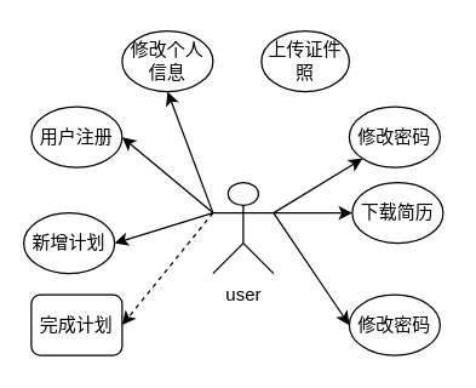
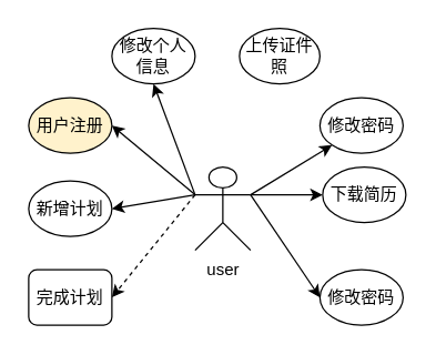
  <mxCell id="0" />
  <mxCell id="1" parent="0" />
  <mxCell id="2" style="rounded=0;orthogonalLoop=1;jettySize=auto;html=1;exitX=0;exitY=0.333;exitDx=0;exitDy=0;exitPerimeter=0;entryX=1;entryY=0.5;entryDx=0;entryDy=0;endArrow=classic;endFill=1;" parent="1" source="9" target="10" edge="1"><mxGeometry relative="1" as="geometry" /></mxCell>
  <mxCell id="3" style="rounded=0;orthogonalLoop=1;jettySize=auto;html=1;exitX=0;exitY=0.333;exitDx=0;exitDy=0;exitPerimeter=0;entryX=1;entryY=0.5;entryDx=0;entryDy=0;" parent="1" source="9" target="11" edge="1"><mxGeometry relative="1" as="geometry" /></mxCell>
  <mxCell id="4" style="rounded=0;orthogonalLoop=1;jettySize=auto;html=1;exitX=0;exitY=0.333;exitDx=0;exitDy=0;exitPerimeter=0;entryX=1;entryY=0.5;entryDx=0;entryDy=0;dashed=1;" parent="1" source="9" target="16" edge="1"><mxGeometry relative="1" as="geometry" /></mxCell>
  <mxCell id="5" style="rounded=0;orthogonalLoop=1;jettySize=auto;html=1;exitX=0;exitY=0.333;exitDx=0;exitDy=0;exitPerimeter=0;entryX=0.5;entryY=1;entryDx=0;entryDy=0;" parent="1" source="9" target="17" edge="1"><mxGeometry relative="1" as="geometry" /></mxCell>
  <mxCell id="6" style="rounded=0;orthogonalLoop=1;jettySize=auto;html=1;exitX=1;exitY=0.333;exitDx=0;exitDy=0;exitPerimeter=0;entryX=0;entryY=1;entryDx=0;entryDy=0;" parent="1" source="9" target="13" edge="1"><mxGeometry relative="1" as="geometry" /></mxCell>
  <mxCell id="7" style="rounded=0;orthogonalLoop=1;jettySize=auto;html=1;exitX=1;exitY=0.333;exitDx=0;exitDy=0;exitPerimeter=0;" parent="1" source="9" target="14" edge="1"><mxGeometry relative="1" as="geometry" /></mxCell>
  <mxCell id="8" style="rounded=0;orthogonalLoop=1;jettySize=auto;html=1;exitX=1;exitY=0.333;exitDx=0;exitDy=0;exitPerimeter=0;entryX=0;entryY=0.5;entryDx=0;entryDy=0;" parent="1" source="9" target="15" edge="1"><mxGeometry relative="1" as="geometry" /></mxCell>
  <mxCell id="9" value="user" style="shape=umlActor;verticalLabelPosition=bottom;verticalAlign=top;html=1;outlineConnect=0;" parent="1" vertex="1"><mxGeometry x="140" y="120" width="40" height="60" as="geometry" /></mxCell>
- <mxCell id="10" value="用户注册" style="ellipse;whiteSpace=wrap;html=1;" parent="1" vertex="1"><mxGeometry x="20" y="70" width="60" height="40" as="geometry" /></mxCell>
- <mxCell id="11" value="新增计划" style="ellipse;whiteSpace=wrap;html=1;" parent="1" vertex="1"><mxGeometry x="15" y="140" width="60" height="40" as="geometry" /></mxCell>
+ <mxCell id="10" value="用户注册" style="ellipse;whiteSpace=wrap;html=1;fillColor=#fff2cc;" parent="1" vertex="1"><mxGeometry x="20" y="70" width="60" height="40" as="geometry" /></mxCell>
+ <mxCell id="11" value="新增计划" style="ellipse;whiteSpace=wrap;html=1;" parent="1" vertex="1"><mxGeometry x="20" y="130" width="60" height="40" as="geometry" /></mxCell>
  <mxCell id="12" value="上传证件照" style="ellipse;whiteSpace=wrap;html=1;" parent="1" vertex="1"><mxGeometry x="172" y="20" width="58" height="40" as="geometry" /></mxCell>
  <mxCell id="13" value="修改密码" style="ellipse;whiteSpace=wrap;html=1;" parent="1" vertex="1"><mxGeometry x="230" y="70" width="60" height="40" as="geometry" /></mxCell>
  <mxCell id="14" value="下载简历" style="ellipse;whiteSpace=wrap;html=1;" parent="1" vertex="1"><mxGeometry x="232" y="120" width="60" height="40" as="geometry" /></mxCell>
  <mxCell id="15" value="修改密码" style="ellipse;whiteSpace=wrap;html=1;" parent="1" vertex="1"><mxGeometry x="230" y="194" width="60" height="40" as="geometry" /></mxCell>
  <mxCell id="16" value="完成计划" style="whiteSpace=wrap;html=1;rounded=1;" parent="1" vertex="1"><mxGeometry x="20" y="194" width="60" height="40" as="geometry" /></mxCell>
  <mxCell id="17" value="修改个人信息" style="ellipse;whiteSpace=wrap;html=1;" parent="1" vertex="1"><mxGeometry x="80" y="20" width="60" height="40" as="geometry" /></mxCell>
